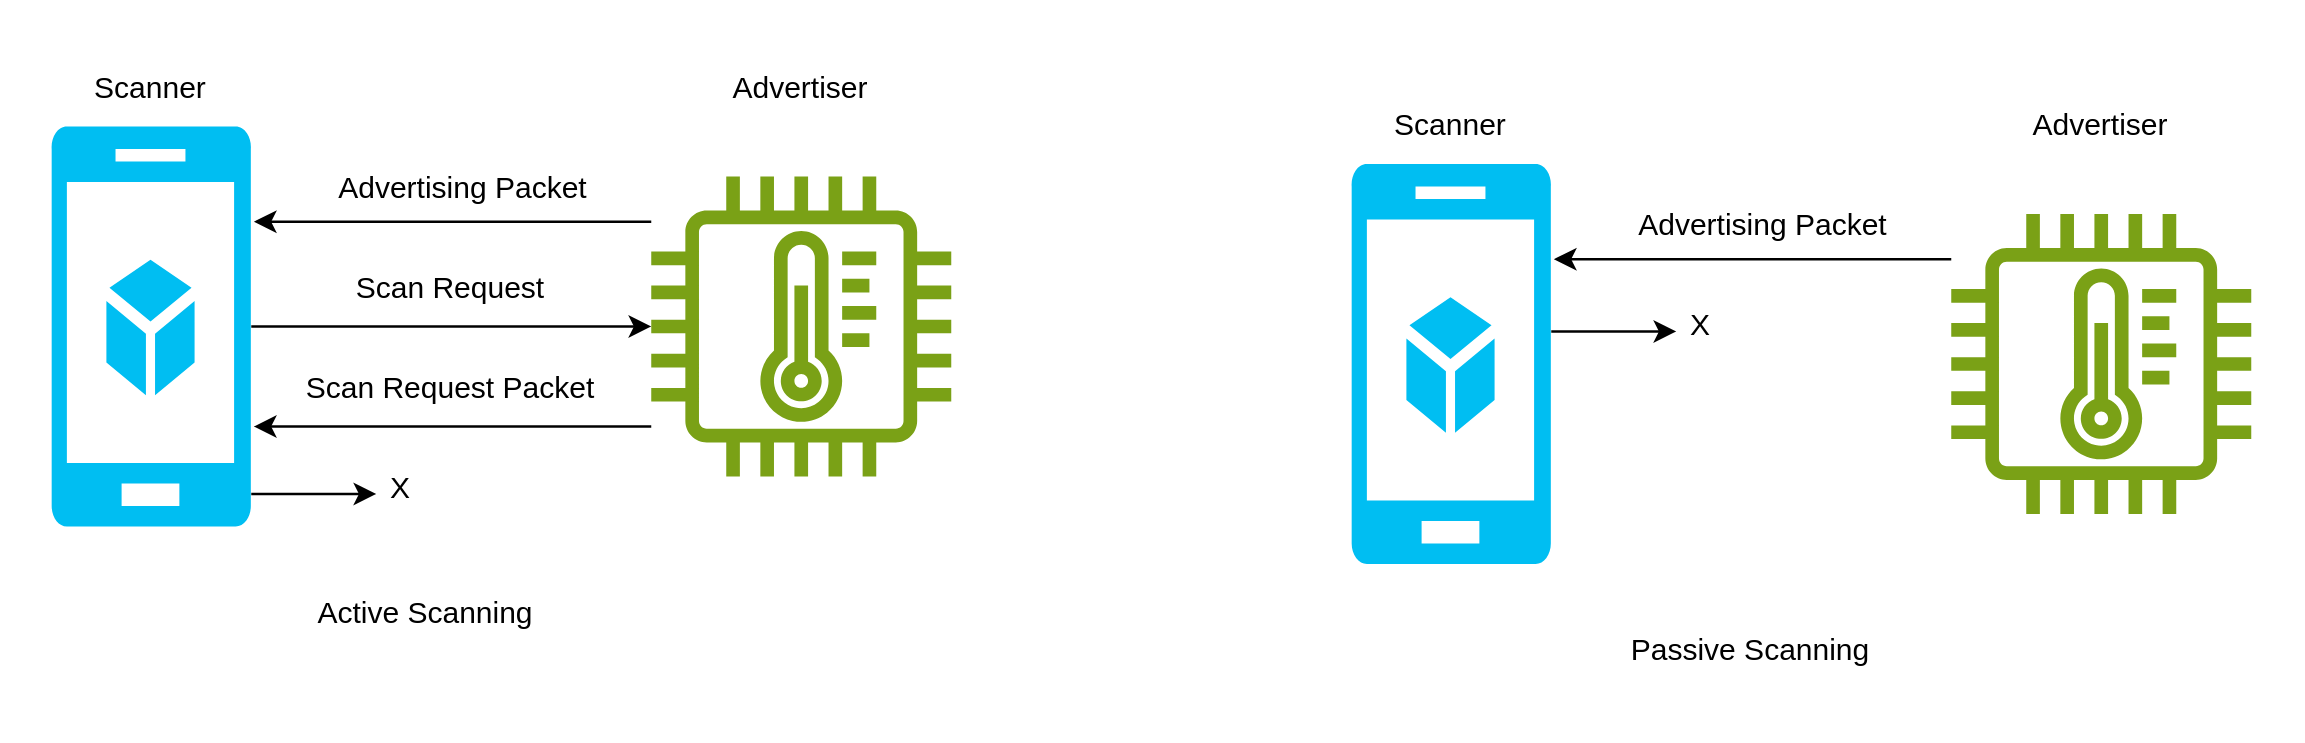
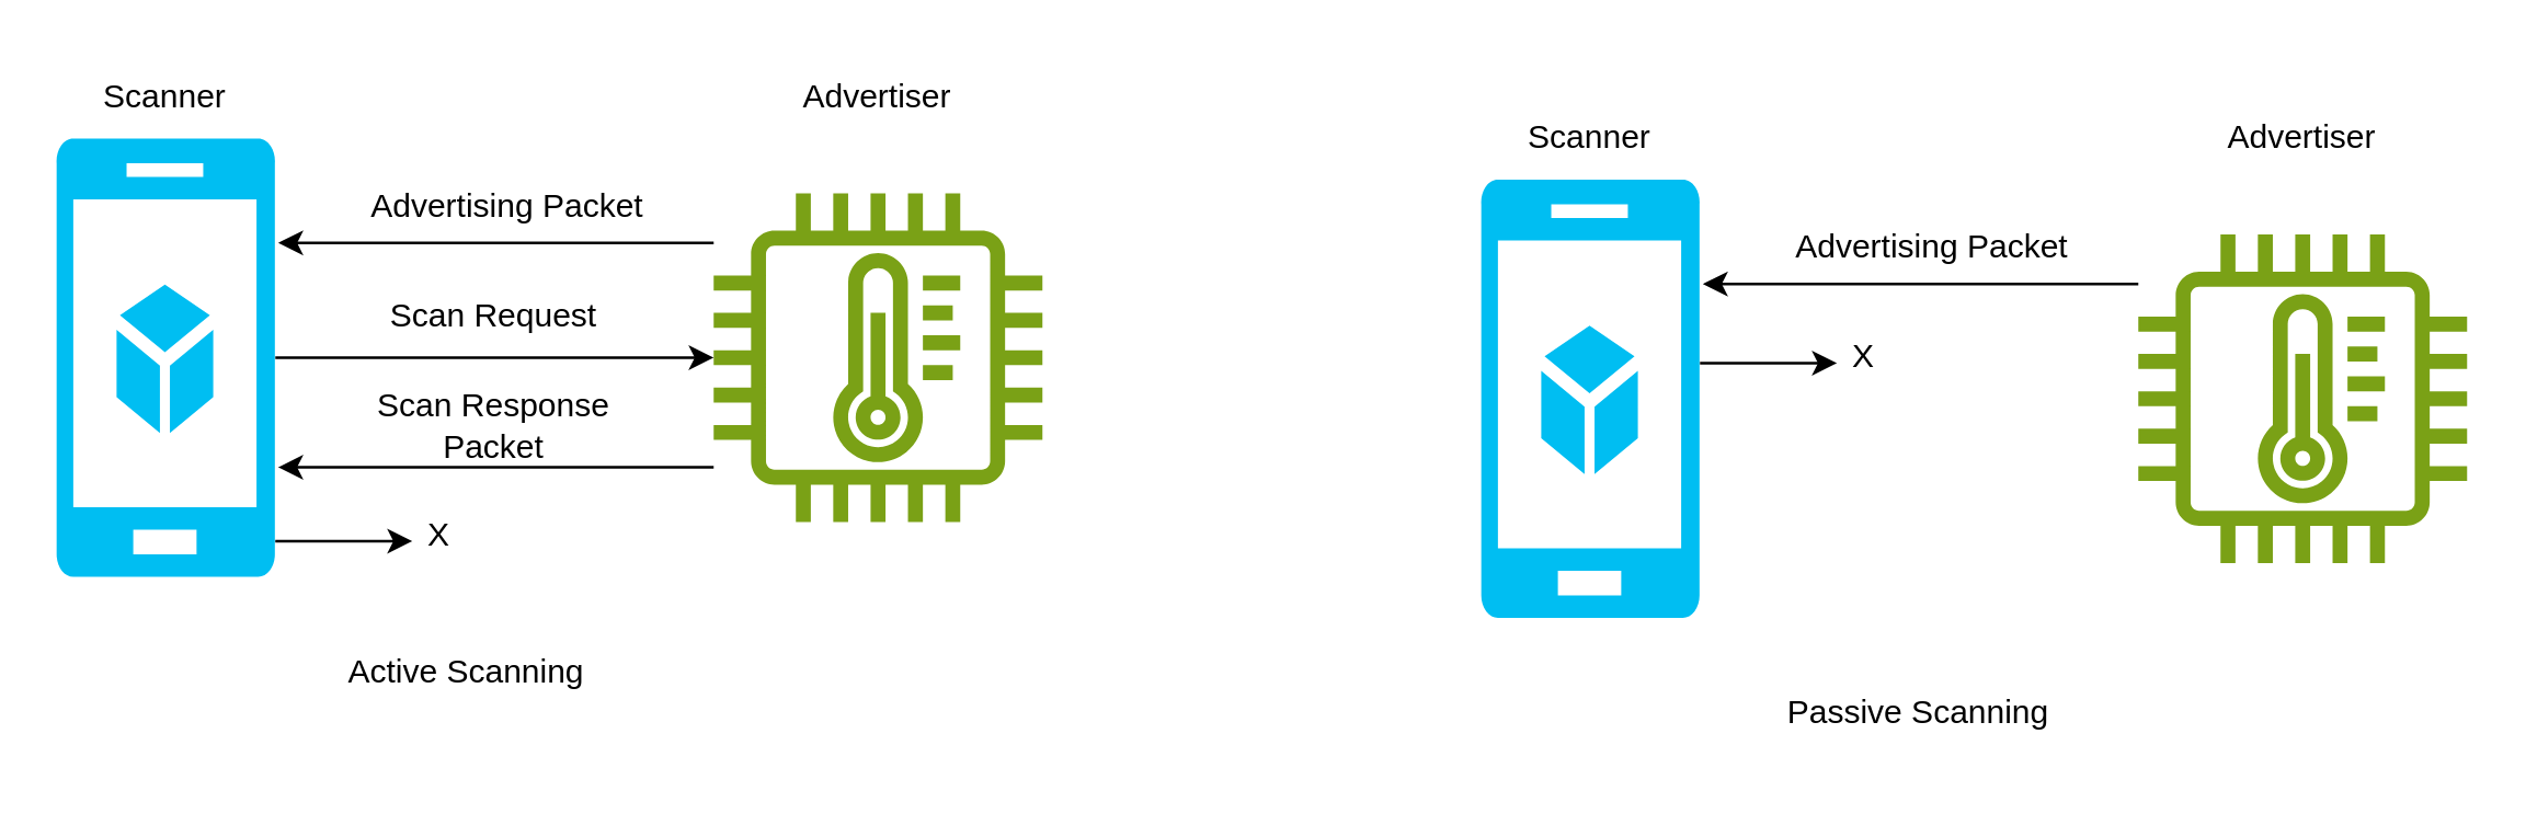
  <mxCell id="0" />
  <mxCell id="1" parent="0" />
  <mxCell id="2" value="" style="verticalLabelPosition=bottom;html=1;verticalAlign=top;align=center;strokeColor=none;fillColor=#00BEF2;shape=mxgraph.azure.mobile_services;pointerEvents=1;" vertex="1" parent="1"><mxGeometry x="20" y="50" width="80" height="160" as="geometry" /></mxCell>
  <mxCell id="3" value="" style="sketch=0;outlineConnect=0;fontColor=#232F3E;gradientColor=none;fillColor=#7AA116;strokeColor=none;dashed=0;verticalLabelPosition=bottom;verticalAlign=top;align=center;html=1;fontSize=12;fontStyle=0;aspect=fixed;pointerEvents=1;shape=mxgraph.aws4.iot_thing_temperature_sensor;" vertex="1" parent="1"><mxGeometry x="260" y="70" width="120" height="120" as="geometry" /></mxCell>
  <mxCell id="4" value="Advertising Packet" style="text;html=1;align=center;verticalAlign=middle;whiteSpace=wrap;rounded=0;" vertex="1" parent="1"><mxGeometry x="125" y="60" width="120" height="30" as="geometry" /></mxCell>
  <mxCell id="5" value="Scan Request" style="text;html=1;align=center;verticalAlign=middle;whiteSpace=wrap;rounded=0;" vertex="1" parent="1"><mxGeometry x="120" y="100" width="120" height="30" as="geometry" /></mxCell>
- <mxCell id="6" value="Scan Request Packet" style="text;html=1;align=center;verticalAlign=middle;whiteSpace=wrap;rounded=0;" vertex="1" parent="1"><mxGeometry x="120" y="140" width="120" height="30" as="geometry" /></mxCell>
+ <mxCell id="6" value="Scan Response Packet" style="text;html=1;align=center;verticalAlign=middle;whiteSpace=wrap;rounded=0;" vertex="1" parent="1"><mxGeometry x="120" y="140" width="120" height="30" as="geometry" /></mxCell>
  <mxCell id="7" value="Active Scanning" style="text;html=1;align=center;verticalAlign=middle;whiteSpace=wrap;rounded=0;" vertex="1" parent="1"><mxGeometry x="120" y="230" width="100" height="30" as="geometry" /></mxCell>
  <mxCell id="8" value="" style="endArrow=classic;html=1;rounded=0;entryX=1.013;entryY=0.238;entryDx=0;entryDy=0;entryPerimeter=0;exitX=0;exitY=0.151;exitDx=0;exitDy=0;exitPerimeter=0;" edge="1" parent="1" source="3" target="2"><mxGeometry width="50" height="50" relative="1" as="geometry"><mxPoint x="220" y="150" as="sourcePoint" /><mxPoint x="270" y="100" as="targetPoint" /></mxGeometry></mxCell>
  <mxCell id="9" value="" style="endArrow=classic;html=1;rounded=0;exitX=1;exitY=0.5;exitDx=0;exitDy=0;exitPerimeter=0;" edge="1" parent="1" source="2" target="3"><mxGeometry width="50" height="50" relative="1" as="geometry"><mxPoint x="220" y="150" as="sourcePoint" /><mxPoint x="270" y="100" as="targetPoint" /></mxGeometry></mxCell>
  <mxCell id="10" value="" style="endArrow=classic;html=1;rounded=0;entryX=1.013;entryY=0.75;entryDx=0;entryDy=0;entryPerimeter=0;exitX=0;exitY=0.833;exitDx=0;exitDy=0;exitPerimeter=0;" edge="1" parent="1" source="3" target="2"><mxGeometry width="50" height="50" relative="1" as="geometry"><mxPoint x="220" y="150" as="sourcePoint" /><mxPoint x="270" y="100" as="targetPoint" /></mxGeometry></mxCell>
  <mxCell id="11" value="Scanner" style="text;html=1;align=center;verticalAlign=middle;whiteSpace=wrap;rounded=0;" vertex="1" parent="1"><mxGeometry x="30" y="20" width="60" height="30" as="geometry" /></mxCell>
  <mxCell id="12" value="Advertiser" style="text;html=1;align=center;verticalAlign=middle;whiteSpace=wrap;rounded=0;" vertex="1" parent="1"><mxGeometry x="290" y="20" width="60" height="30" as="geometry" /></mxCell>
  <mxCell id="13" value="" style="endArrow=classic;html=1;rounded=0;exitX=1;exitY=0.919;exitDx=0;exitDy=0;exitPerimeter=0;" edge="1" parent="1" source="2"><mxGeometry width="50" height="50" relative="1" as="geometry"><mxPoint x="220" y="150" as="sourcePoint" /><mxPoint x="150" y="197" as="targetPoint" /></mxGeometry></mxCell>
  <mxCell id="14" value="X" style="text;html=1;align=center;verticalAlign=middle;whiteSpace=wrap;rounded=0;" vertex="1" parent="1"><mxGeometry x="150" y="180" width="20" height="30" as="geometry" /></mxCell>
  <mxCell id="15" value="" style="verticalLabelPosition=bottom;html=1;verticalAlign=top;align=center;strokeColor=none;fillColor=#00BEF2;shape=mxgraph.azure.mobile_services;pointerEvents=1;" vertex="1" parent="1"><mxGeometry x="540" y="65" width="80" height="160" as="geometry" /></mxCell>
  <mxCell id="16" value="" style="sketch=0;outlineConnect=0;fontColor=#232F3E;gradientColor=none;fillColor=#7AA116;strokeColor=none;dashed=0;verticalLabelPosition=bottom;verticalAlign=top;align=center;html=1;fontSize=12;fontStyle=0;aspect=fixed;pointerEvents=1;shape=mxgraph.aws4.iot_thing_temperature_sensor;" vertex="1" parent="1"><mxGeometry x="780" y="85" width="120" height="120" as="geometry" /></mxCell>
  <mxCell id="17" value="Advertising Packet" style="text;html=1;align=center;verticalAlign=middle;whiteSpace=wrap;rounded=0;" vertex="1" parent="1"><mxGeometry x="645" y="75" width="120" height="30" as="geometry" /></mxCell>
  <mxCell id="18" value="Passive Scanning" style="text;html=1;align=center;verticalAlign=middle;whiteSpace=wrap;rounded=0;" vertex="1" parent="1"><mxGeometry x="650" y="245" width="100" height="30" as="geometry" /></mxCell>
  <mxCell id="19" value="" style="endArrow=classic;html=1;rounded=0;entryX=1.013;entryY=0.238;entryDx=0;entryDy=0;entryPerimeter=0;exitX=0;exitY=0.151;exitDx=0;exitDy=0;exitPerimeter=0;" edge="1" parent="1" source="16" target="15"><mxGeometry width="50" height="50" relative="1" as="geometry"><mxPoint x="740" y="165" as="sourcePoint" /><mxPoint x="790" y="115" as="targetPoint" /></mxGeometry></mxCell>
  <mxCell id="20" value="Scanner" style="text;html=1;align=center;verticalAlign=middle;whiteSpace=wrap;rounded=0;" vertex="1" parent="1"><mxGeometry x="550" y="35" width="60" height="30" as="geometry" /></mxCell>
  <mxCell id="21" value="Advertiser" style="text;html=1;align=center;verticalAlign=middle;whiteSpace=wrap;rounded=0;" vertex="1" parent="1"><mxGeometry x="810" y="35" width="60" height="30" as="geometry" /></mxCell>
  <mxCell id="22" value="" style="endArrow=classic;html=1;rounded=0;exitX=1;exitY=0.919;exitDx=0;exitDy=0;exitPerimeter=0;" edge="1" parent="1"><mxGeometry width="50" height="50" relative="1" as="geometry"><mxPoint x="620" y="132" as="sourcePoint" /><mxPoint x="670" y="132" as="targetPoint" /></mxGeometry></mxCell>
  <mxCell id="23" value="X" style="text;html=1;align=center;verticalAlign=middle;whiteSpace=wrap;rounded=0;" vertex="1" parent="1"><mxGeometry x="670" y="115" width="20" height="30" as="geometry" /></mxCell>
